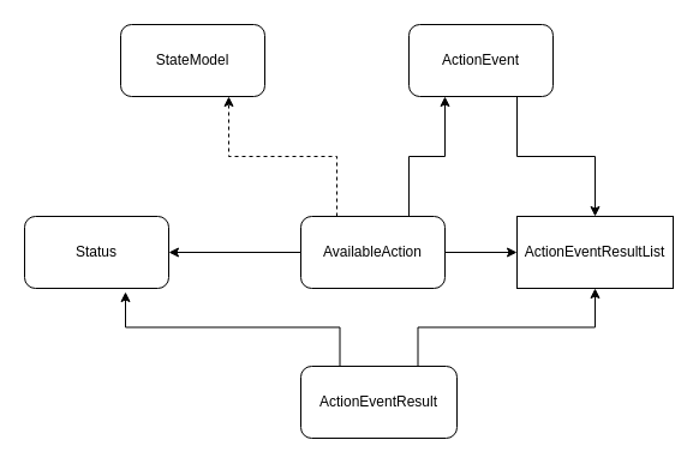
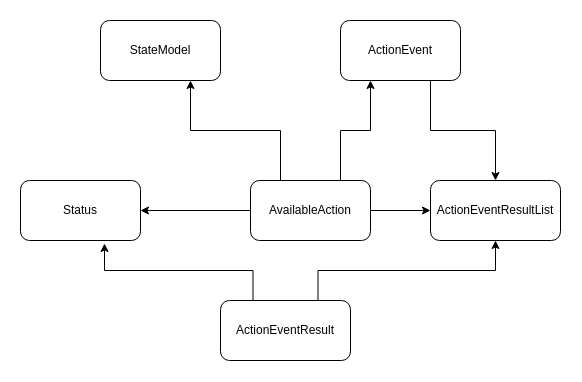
  <mxCell id="0" />
  <mxCell id="1" parent="0" />
  <mxCell id="2" value="StateModel" style="rounded=1;whiteSpace=wrap;html=1;" parent="1" vertex="1"><mxGeometry x="100" y="20" width="120" height="60" as="geometry" /></mxCell>
  <mxCell id="3" value="Status" style="rounded=1;whiteSpace=wrap;html=1;" parent="1" vertex="1"><mxGeometry x="20" y="180" width="120" height="60" as="geometry" /></mxCell>
  <mxCell id="4" style="edgeStyle=orthogonalEdgeStyle;rounded=0;orthogonalLoop=1;jettySize=auto;html=1;exitX=0.75;exitY=1;exitDx=0;exitDy=0;entryX=0.5;entryY=0;entryDx=0;entryDy=0;" parent="1" source="5" target="6" edge="1"><mxGeometry relative="1" as="geometry" /></mxCell>
  <mxCell id="5" value="ActionEvent" style="rounded=1;whiteSpace=wrap;html=1;" parent="1" vertex="1"><mxGeometry x="340" y="20" width="120" height="60" as="geometry" /></mxCell>
- <mxCell id="6" value="ActionEventResultList" style="whiteSpace=wrap;html=1;rounded=0;" parent="1" vertex="1"><mxGeometry x="430" y="180" width="130" height="60" as="geometry" /></mxCell>
+ <mxCell id="6" value="ActionEventResultList" style="rounded=1;whiteSpace=wrap;html=1;" parent="1" vertex="1"><mxGeometry x="430" y="180" width="130" height="60" as="geometry" /></mxCell>
  <mxCell id="7" style="edgeStyle=orthogonalEdgeStyle;rounded=0;orthogonalLoop=1;jettySize=auto;html=1;exitX=1;exitY=0.5;exitDx=0;exitDy=0;entryX=0;entryY=0.5;entryDx=0;entryDy=0;" parent="1" source="11" target="6" edge="1"><mxGeometry relative="1" as="geometry" /></mxCell>
  <mxCell id="8" style="edgeStyle=orthogonalEdgeStyle;rounded=0;orthogonalLoop=1;jettySize=auto;html=1;exitX=0;exitY=0.5;exitDx=0;exitDy=0;entryX=1;entryY=0.5;entryDx=0;entryDy=0;" edge="1" parent="1" source="11" target="3"><mxGeometry relative="1" as="geometry" /></mxCell>
- <mxCell id="9" style="edgeStyle=orthogonalEdgeStyle;rounded=0;orthogonalLoop=1;jettySize=auto;html=1;exitX=0.25;exitY=0;exitDx=0;exitDy=0;entryX=0.75;entryY=1;entryDx=0;entryDy=0;dashed=1;" edge="1" parent="1" source="11" target="2"><mxGeometry relative="1" as="geometry" /></mxCell>
+ <mxCell id="9" style="edgeStyle=orthogonalEdgeStyle;rounded=0;orthogonalLoop=1;jettySize=auto;html=1;exitX=0.25;exitY=0;exitDx=0;exitDy=0;entryX=0.75;entryY=1;entryDx=0;entryDy=0;" edge="1" parent="1" source="11" target="2"><mxGeometry relative="1" as="geometry" /></mxCell>
  <mxCell id="10" style="edgeStyle=orthogonalEdgeStyle;rounded=0;orthogonalLoop=1;jettySize=auto;html=1;exitX=0.75;exitY=0;exitDx=0;exitDy=0;entryX=0.25;entryY=1;entryDx=0;entryDy=0;" edge="1" parent="1" source="11" target="5"><mxGeometry relative="1" as="geometry" /></mxCell>
  <mxCell id="11" value="AvailableAction" style="rounded=1;whiteSpace=wrap;html=1;" parent="1" vertex="1"><mxGeometry x="250" y="180" width="120" height="60" as="geometry" /></mxCell>
  <mxCell id="12" style="edgeStyle=orthogonalEdgeStyle;rounded=0;orthogonalLoop=1;jettySize=auto;html=1;exitX=0.25;exitY=0;exitDx=0;exitDy=0;entryX=0.7;entryY=1.05;entryDx=0;entryDy=0;entryPerimeter=0;" parent="1" source="14" target="3" edge="1"><mxGeometry relative="1" as="geometry" /></mxCell>
  <mxCell id="13" style="edgeStyle=orthogonalEdgeStyle;rounded=0;orthogonalLoop=1;jettySize=auto;html=1;exitX=0.75;exitY=0;exitDx=0;exitDy=0;entryX=0.5;entryY=1;entryDx=0;entryDy=0;" edge="1" parent="1" source="14" target="6"><mxGeometry relative="1" as="geometry" /></mxCell>
- <mxCell id="14" value="ActionEventResult" style="rounded=1;whiteSpace=wrap;html=1;" parent="1" vertex="1"><mxGeometry x="250" y="305" width="130" height="60" as="geometry" /></mxCell>
+ <mxCell id="14" value="ActionEventResult" style="rounded=1;whiteSpace=wrap;html=1;" parent="1" vertex="1"><mxGeometry x="220" y="300" width="130" height="60" as="geometry" /></mxCell>
